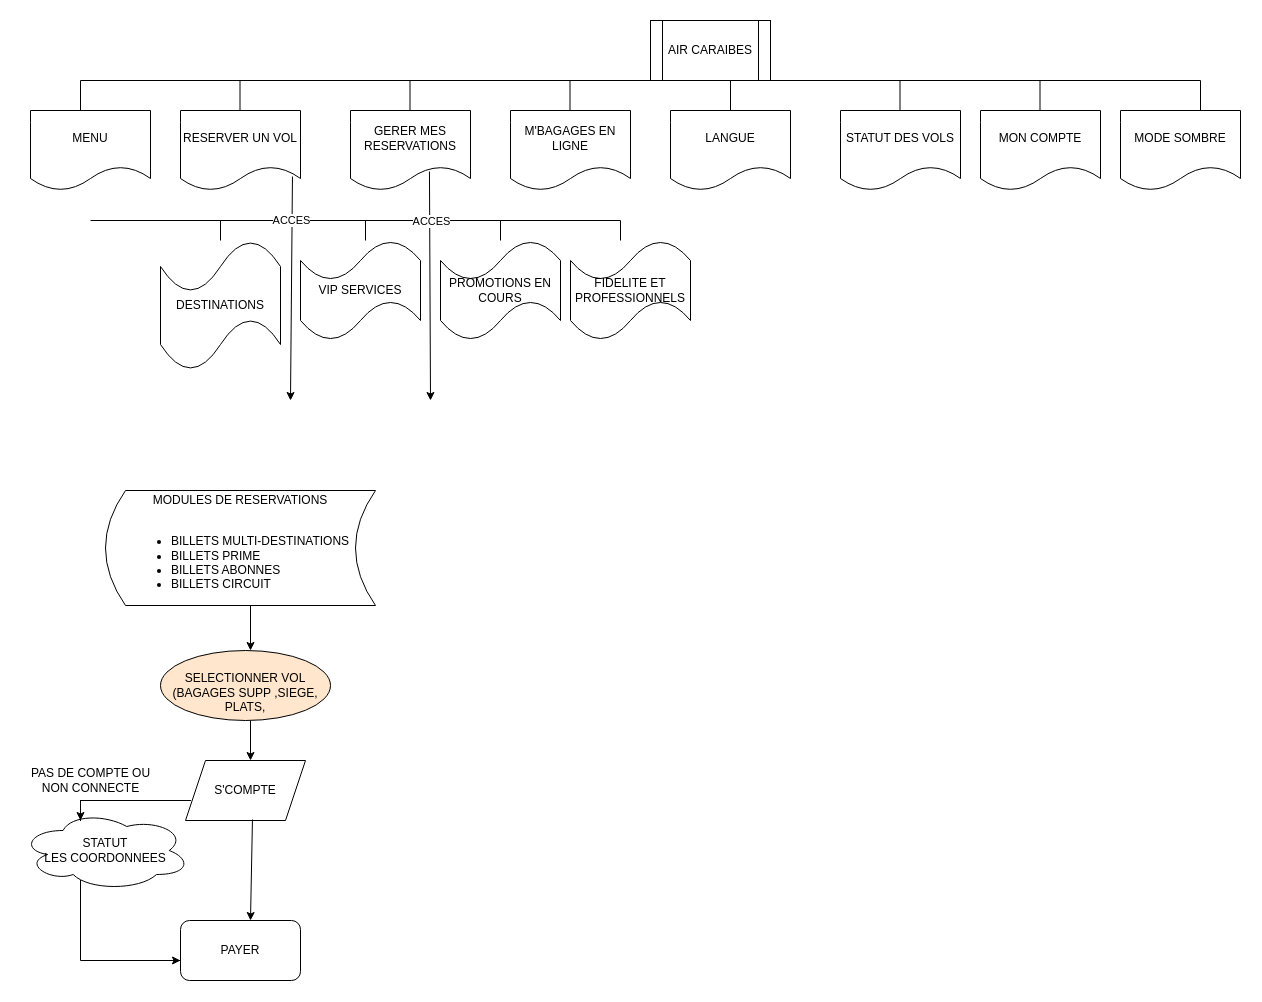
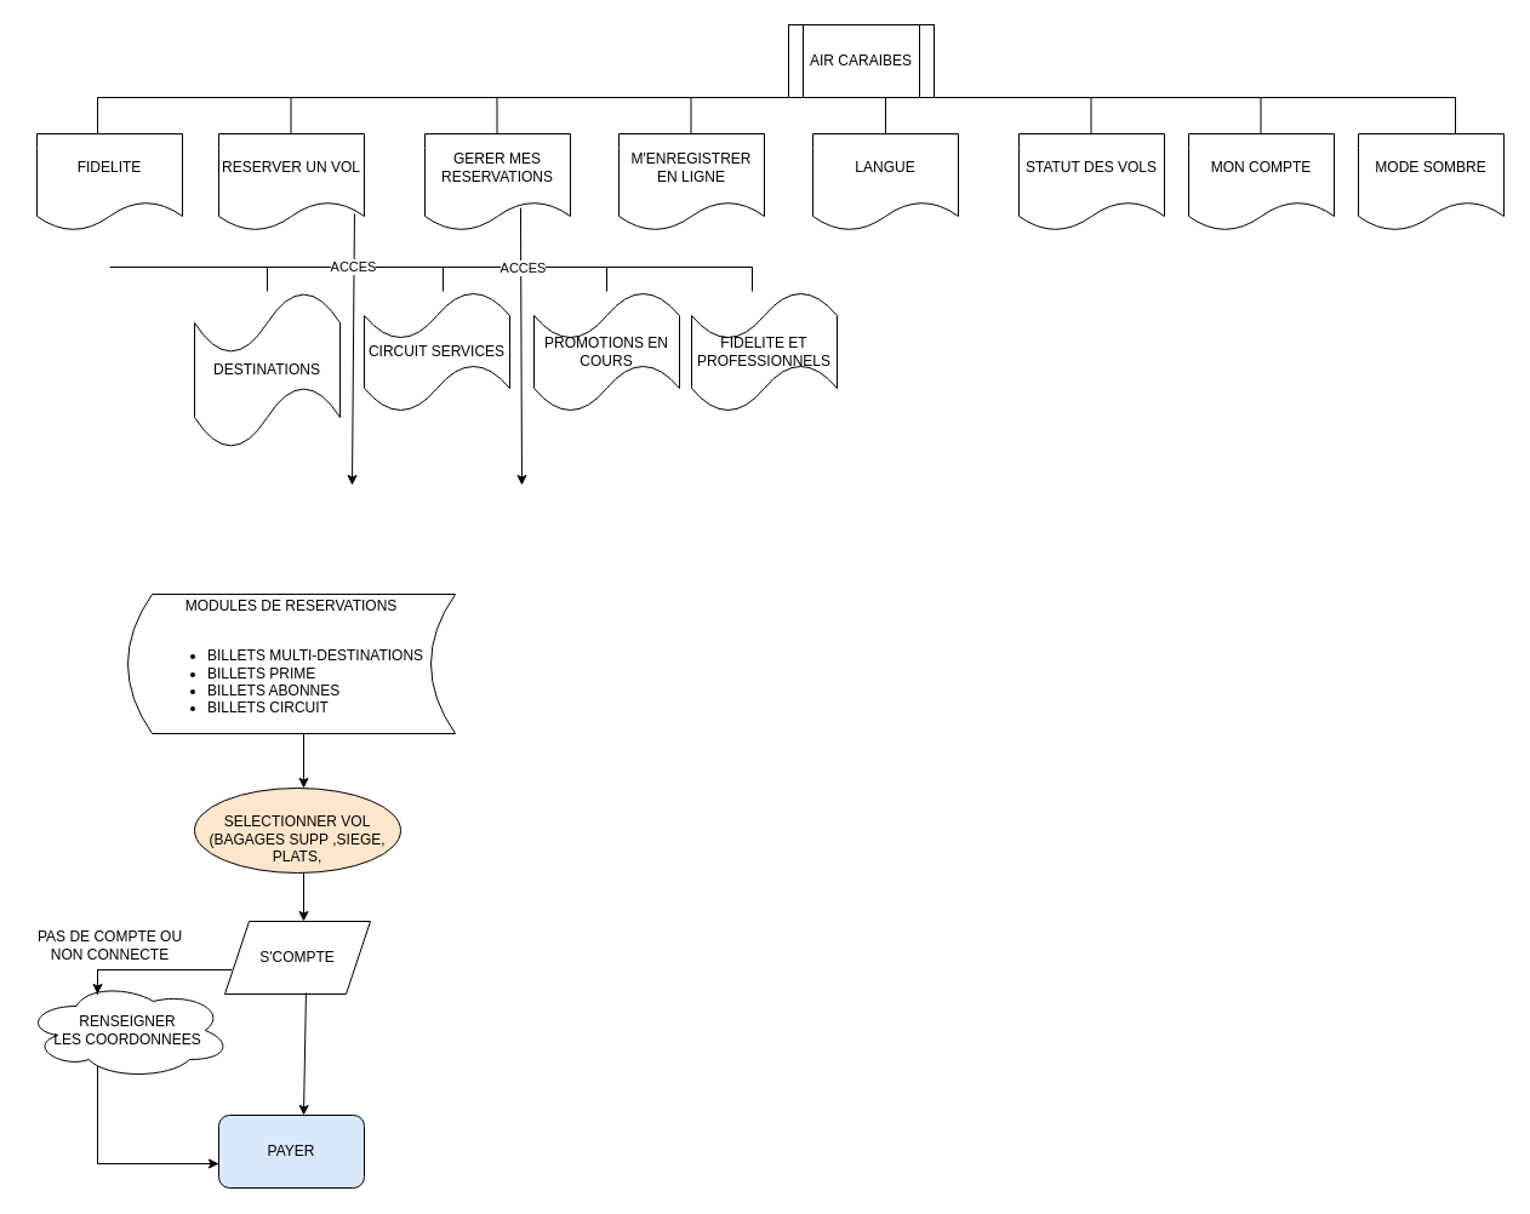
  <mxCell id="0" />
  <mxCell id="1" parent="0" />
  <mxCell id="2" value="AIR CARAIBES" style="shape=process;whiteSpace=wrap;html=1;backgroundOutline=1;" vertex="1" parent="1"><mxGeometry x="650" y="20" width="120" height="60" as="geometry" /></mxCell>
- <mxCell id="3" value="MENU" style="shape=document;whiteSpace=wrap;html=1;boundedLbl=1;" vertex="1" parent="1"><mxGeometry x="30" y="110" width="120" height="80" as="geometry" /></mxCell>
+ <mxCell id="3" value="FIDELITE" style="shape=document;whiteSpace=wrap;html=1;boundedLbl=1;" vertex="1" parent="1"><mxGeometry x="30" y="110" width="120" height="80" as="geometry" /></mxCell>
  <mxCell id="4" value="LANGUE" style="shape=document;whiteSpace=wrap;html=1;boundedLbl=1;" vertex="1" parent="1"><mxGeometry x="670" y="110" width="120" height="80" as="geometry" /></mxCell>
- <mxCell id="5" value="M'BAGAGES EN LIGNE" style="shape=document;whiteSpace=wrap;html=1;boundedLbl=1;" vertex="1" parent="1"><mxGeometry x="510" y="110" width="120" height="80" as="geometry" /></mxCell>
+ <mxCell id="5" value="M'ENREGISTRER EN LIGNE" style="shape=document;whiteSpace=wrap;html=1;boundedLbl=1;" vertex="1" parent="1"><mxGeometry x="510" y="110" width="120" height="80" as="geometry" /></mxCell>
  <mxCell id="6" value="GERER MES RESERVATIONS" style="shape=document;whiteSpace=wrap;html=1;boundedLbl=1;" vertex="1" parent="1"><mxGeometry x="350" y="110" width="120" height="80" as="geometry" /></mxCell>
  <mxCell id="7" value="RESERVER UN VOL" style="shape=document;whiteSpace=wrap;html=1;boundedLbl=1;" vertex="1" parent="1"><mxGeometry x="180" y="110" width="120" height="80" as="geometry" /></mxCell>
  <mxCell id="8" value="MODE SOMBRE" style="shape=document;whiteSpace=wrap;html=1;boundedLbl=1;" vertex="1" parent="1"><mxGeometry x="1120" y="110" width="120" height="80" as="geometry" /></mxCell>
  <mxCell id="9" value="MON COMPTE" style="shape=document;whiteSpace=wrap;html=1;boundedLbl=1;" vertex="1" parent="1"><mxGeometry x="980" y="110" width="120" height="80" as="geometry" /></mxCell>
  <mxCell id="10" value="STATUT DES VOLS" style="shape=document;whiteSpace=wrap;html=1;boundedLbl=1;" vertex="1" parent="1"><mxGeometry x="840" y="110" width="120" height="80" as="geometry" /></mxCell>
  <mxCell id="11" value="FIDELITE ET PROFESSIONNELS" style="shape=tape;whiteSpace=wrap;html=1;" vertex="1" parent="1"><mxGeometry x="570" y="240" width="120" height="100" as="geometry" /></mxCell>
  <mxCell id="12" value="PROMOTIONS EN COURS" style="shape=tape;whiteSpace=wrap;html=1;" vertex="1" parent="1"><mxGeometry x="440" y="240" width="120" height="100" as="geometry" /></mxCell>
- <mxCell id="13" value="VIP SERVICES" style="shape=tape;whiteSpace=wrap;html=1;" vertex="1" parent="1"><mxGeometry x="300" y="240" width="120" height="100" as="geometry" /></mxCell>
+ <mxCell id="13" value="CIRCUIT SERVICES" style="shape=tape;whiteSpace=wrap;html=1;" vertex="1" parent="1"><mxGeometry x="300" y="240" width="120" height="100" as="geometry" /></mxCell>
  <mxCell id="14" value="DESTINATIONS" style="shape=tape;whiteSpace=wrap;html=1;" vertex="1" parent="1"><mxGeometry x="160" y="240" width="120" height="130" as="geometry" /></mxCell>
  <mxCell id="15" value="" style="endArrow=none;html=1;rounded=0;" edge="1" parent="1"><mxGeometry width="50" height="50" relative="1" as="geometry"><mxPoint x="90" y="220" as="sourcePoint" /><mxPoint x="620" y="220" as="targetPoint" /></mxGeometry></mxCell>
  <mxCell id="16" value="" style="endArrow=none;html=1;rounded=0;" edge="1" parent="1" source="14"><mxGeometry width="50" height="50" relative="1" as="geometry"><mxPoint x="170" y="270" as="sourcePoint" /><mxPoint x="220" y="220" as="targetPoint" /></mxGeometry></mxCell>
  <mxCell id="17" value="" style="endArrow=none;html=1;rounded=0;" edge="1" parent="1"><mxGeometry width="50" height="50" relative="1" as="geometry"><mxPoint x="365" y="240" as="sourcePoint" /><mxPoint x="365" y="220" as="targetPoint" /></mxGeometry></mxCell>
  <mxCell id="18" value="" style="endArrow=none;html=1;rounded=0;" edge="1" parent="1"><mxGeometry width="50" height="50" relative="1" as="geometry"><mxPoint x="500" y="240" as="sourcePoint" /><mxPoint x="500" y="220" as="targetPoint" /><Array as="points" /></mxGeometry></mxCell>
  <mxCell id="19" value="" style="endArrow=none;html=1;rounded=0;" edge="1" parent="1"><mxGeometry width="50" height="50" relative="1" as="geometry"><mxPoint x="620" y="240" as="sourcePoint" /><mxPoint x="620" y="220" as="targetPoint" /></mxGeometry></mxCell>
  <mxCell id="20" value="" style="endArrow=none;html=1;rounded=0;" edge="1" parent="1"><mxGeometry width="50" height="50" relative="1" as="geometry"><mxPoint x="80" y="80" as="sourcePoint" /><mxPoint x="1200" y="80" as="targetPoint" /></mxGeometry></mxCell>
  <mxCell id="21" value="" style="endArrow=none;html=1;rounded=0;" edge="1" parent="1"><mxGeometry width="50" height="50" relative="1" as="geometry"><mxPoint x="80" y="110" as="sourcePoint" /><mxPoint x="80" y="80" as="targetPoint" /></mxGeometry></mxCell>
  <mxCell id="22" value="" style="endArrow=none;html=1;rounded=0;" edge="1" parent="1"><mxGeometry width="50" height="50" relative="1" as="geometry"><mxPoint x="239.5" y="110" as="sourcePoint" /><mxPoint x="239.5" y="80" as="targetPoint" /></mxGeometry></mxCell>
  <mxCell id="23" value="" style="endArrow=none;html=1;rounded=0;" edge="1" parent="1"><mxGeometry width="50" height="50" relative="1" as="geometry"><mxPoint x="409.5" y="110" as="sourcePoint" /><mxPoint x="409.5" y="80" as="targetPoint" /></mxGeometry></mxCell>
  <mxCell id="24" value="" style="endArrow=none;html=1;rounded=0;" edge="1" parent="1"><mxGeometry width="50" height="50" relative="1" as="geometry"><mxPoint x="899.5" y="110" as="sourcePoint" /><mxPoint x="899.5" y="80" as="targetPoint" /></mxGeometry></mxCell>
  <mxCell id="25" value="" style="endArrow=none;html=1;rounded=0;" edge="1" parent="1"><mxGeometry width="50" height="50" relative="1" as="geometry"><mxPoint x="730" y="110" as="sourcePoint" /><mxPoint x="730" y="80" as="targetPoint" /></mxGeometry></mxCell>
  <mxCell id="26" value="" style="endArrow=none;html=1;rounded=0;" edge="1" parent="1"><mxGeometry width="50" height="50" relative="1" as="geometry"><mxPoint x="569.5" y="110" as="sourcePoint" /><mxPoint x="569.5" y="80" as="targetPoint" /></mxGeometry></mxCell>
  <mxCell id="27" value="" style="endArrow=none;html=1;rounded=0;" edge="1" parent="1"><mxGeometry width="50" height="50" relative="1" as="geometry"><mxPoint x="1039.5" y="110" as="sourcePoint" /><mxPoint x="1039.5" y="80" as="targetPoint" /></mxGeometry></mxCell>
  <mxCell id="28" value="" style="endArrow=none;html=1;rounded=0;" edge="1" parent="1"><mxGeometry width="50" height="50" relative="1" as="geometry"><mxPoint x="1200" y="110" as="sourcePoint" /><mxPoint x="1200" y="80" as="targetPoint" /></mxGeometry></mxCell>
  <mxCell id="29" value="MODULES DE RESERVATIONS&lt;br&gt;&lt;br&gt;&lt;div align=&quot;left&quot;&gt;&lt;ul&gt;&lt;li&gt;BILLETS MULTI-DESTINATIONS&lt;/li&gt;&lt;li&gt;BILLETS PRIME&lt;/li&gt;&lt;li&gt;BILLETS ABONNES&lt;/li&gt;&lt;li&gt;BILLETS CIRCUIT&lt;br&gt;&lt;/li&gt;&lt;/ul&gt;&lt;/div&gt;" style="shape=dataStorage;whiteSpace=wrap;html=1;fixedSize=1;" vertex="1" parent="1"><mxGeometry x="105" y="490" width="270" height="115" as="geometry" /></mxCell>
  <mxCell id="30" value="" style="endArrow=classic;html=1;rounded=0;exitX=0.933;exitY=0.825;exitDx=0;exitDy=0;exitPerimeter=0;" edge="1" parent="1" source="7"><mxGeometry relative="1" as="geometry"><mxPoint x="290" y="290" as="sourcePoint" /><mxPoint x="290" y="400" as="targetPoint" /></mxGeometry></mxCell>
  <mxCell id="31" value="ACCES" style="edgeLabel;resizable=0;html=1;align=center;verticalAlign=middle;" connectable="0" vertex="1" parent="30"><mxGeometry relative="1" as="geometry"><mxPoint y="-68" as="offset" /></mxGeometry></mxCell>
  <mxCell id="32" value="" style="endArrow=classic;html=1;rounded=0;exitX=0.658;exitY=0.763;exitDx=0;exitDy=0;exitPerimeter=0;" edge="1" parent="1" source="6"><mxGeometry relative="1" as="geometry"><mxPoint x="430" y="220" as="sourcePoint" /><mxPoint x="430" y="400" as="targetPoint" /></mxGeometry></mxCell>
  <mxCell id="33" value="ACCES" style="edgeLabel;resizable=0;html=1;align=center;verticalAlign=middle;" connectable="0" vertex="1" parent="32"><mxGeometry relative="1" as="geometry"><mxPoint x="1" y="-65" as="offset" /></mxGeometry></mxCell>
  <mxCell id="34" value="" style="endArrow=classic;html=1;rounded=0;" edge="1" parent="1"><mxGeometry relative="1" as="geometry"><mxPoint x="250" y="605" as="sourcePoint" /><mxPoint x="250" y="650" as="targetPoint" /></mxGeometry></mxCell>
  <mxCell id="35" value="&lt;br&gt;&lt;div&gt;SELECTIONNER VOL&lt;/div&gt;&lt;div&gt;(BAGAGES SUPP ,SIEGE, PLATS,&lt;br&gt;&lt;/div&gt;" style="ellipse;whiteSpace=wrap;html=1;fillColor=#ffe6cc;" vertex="1" parent="1"><mxGeometry x="160" y="650" width="170" height="70" as="geometry" /></mxCell>
  <mxCell id="36" value="" style="endArrow=classic;html=1;rounded=0;" edge="1" parent="1"><mxGeometry width="50" height="50" relative="1" as="geometry"><mxPoint x="250" y="720" as="sourcePoint" /><mxPoint x="250" y="760" as="targetPoint" /></mxGeometry></mxCell>
  <mxCell id="37" value="S'COMPTE" style="shape=parallelogram;perimeter=parallelogramPerimeter;whiteSpace=wrap;html=1;fixedSize=1;" vertex="1" parent="1"><mxGeometry x="185" y="760" width="120" height="60" as="geometry" /></mxCell>
- <mxCell id="38" value="PAYER" style="rounded=1;whiteSpace=wrap;html=1;" vertex="1" parent="1"><mxGeometry x="180" y="920" width="120" height="60" as="geometry" /></mxCell>
- <mxCell id="39" value="STATUT &lt;br&gt;LES COORDONNEES " style="ellipse;shape=cloud;whiteSpace=wrap;html=1;" vertex="1" parent="1"><mxGeometry y="810" width="170" height="80" as="geometry" x="20" /></mxCell>
+ <mxCell id="38" value="PAYER" style="rounded=1;whiteSpace=wrap;html=1;fillColor=#dae8fc;" vertex="1" parent="1"><mxGeometry x="180" y="920" width="120" height="60" as="geometry" /></mxCell>
+ <mxCell id="39" value="RENSEIGNER &lt;br&gt;LES COORDONNEES " style="ellipse;shape=cloud;whiteSpace=wrap;html=1;" vertex="1" parent="1"><mxGeometry y="810" width="170" height="80" as="geometry" x="20" /></mxCell>
  <mxCell id="40" value="" style="shape=partialRectangle;whiteSpace=wrap;html=1;bottom=0;right=0;fillColor=none;" vertex="1" parent="1"><mxGeometry x="80" y="800" width="110" height="20" as="geometry" /></mxCell>
  <mxCell id="41" value="" style="shape=partialRectangle;whiteSpace=wrap;html=1;top=0;left=0;fillColor=none;rotation=90;" vertex="1" parent="1"><mxGeometry x="90" y="870" width="80" height="100" as="geometry" /></mxCell>
  <mxCell id="42" value="PAS DE COMPTE OU &lt;br&gt;NON CONNECTE" style="text;html=1;align=center;verticalAlign=middle;resizable=0;points=[];autosize=1;strokeColor=none;fillColor=none;" vertex="1" parent="1"><mxGeometry y="760" width="140" height="40" as="geometry" x="20" /></mxCell>
  <mxCell id="43" value="" style="endArrow=classic;html=1;rounded=0;" edge="1" parent="1"><mxGeometry width="50" height="50" relative="1" as="geometry"><mxPoint x="80" y="800" as="sourcePoint" /><mxPoint x="80" y="820" as="targetPoint" /></mxGeometry></mxCell>
  <mxCell id="44" value="" style="endArrow=classic;html=1;rounded=0;" edge="1" parent="1"><mxGeometry width="50" height="50" relative="1" as="geometry"><mxPoint x="154.5" y="960" as="sourcePoint" /><mxPoint x="180" y="960" as="targetPoint" /><Array as="points"><mxPoint x="180" y="960" /></Array></mxGeometry></mxCell>
  <mxCell id="45" value="" style="endArrow=classic;html=1;rounded=0;exitX=0.558;exitY=0.983;exitDx=0;exitDy=0;exitPerimeter=0;" edge="1" parent="1" source="37"><mxGeometry width="50" height="50" relative="1" as="geometry"><mxPoint x="250" y="880" as="sourcePoint" /><mxPoint x="250" y="920" as="targetPoint" /></mxGeometry></mxCell>
